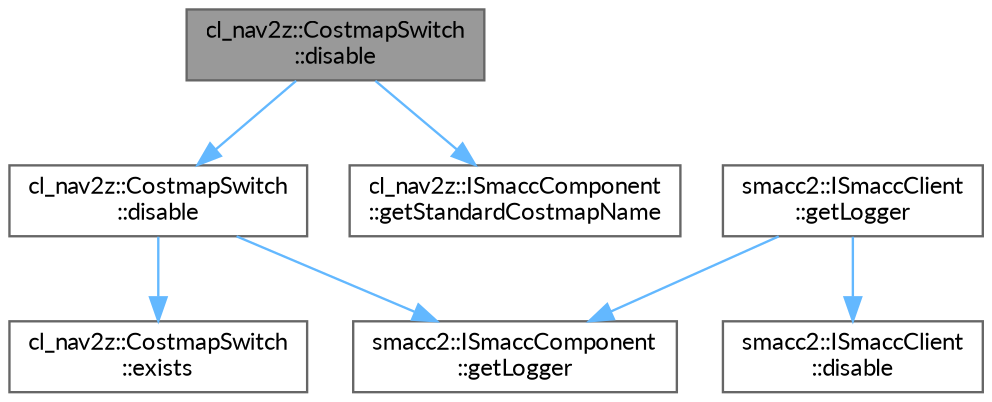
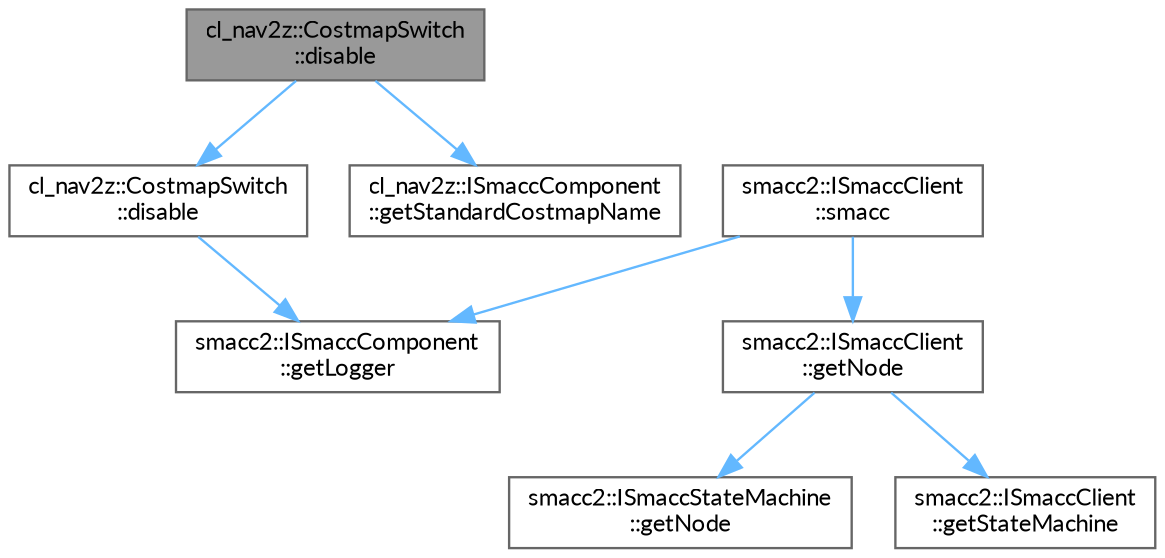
  digraph {
    fontname=Lato
    rankdir=TB
    node [color=grey40 fillcolor=white fontname=Lato fontsize=10 shape=box style=filled]
    edge [color=steelblue1 fontname=Lato fontsize=10 labelfontname=Helvetica labelfontsize=10 style=solid]
    n1 [color=gray40 fillcolor=grey60 fontcolor=black height=0.2 label="cl_nav2z::CostmapSwitch\l::disable" width=0.4]
    n2 [height=0.2 label="cl_nav2z::CostmapSwitch\l::disable" width=0.4]
    n3 [height=0.2 label="cl_nav2z::ISmaccComponent\l::getStandardCostmapName" width=0.4]
-   n4 [height=0.2 label="cl_nav2z::CostmapSwitch\l::exists" width=0.4]
    n5 [height=0.2 label="smacc2::ISmaccComponent\l::getLogger" width=0.4]
-   n6 [height=0.2 label="smacc2::ISmaccClient\l::getLogger" width=0.4]
-   n7 [height=0.2 label="smacc2::ISmaccClient\l::disable" width=0.4]
+   n6 [height=0.2 label="smacc2::ISmaccClient\l::smacc" width=0.4]
+   n7 [height=0.2 label="smacc2::ISmaccClient\l::getNode" width=0.4]
+   n8 [height=0.2 label="smacc2::ISmaccStateMachine\l::getNode" width=0.4]
+   n9 [height=0.2 label="smacc2::ISmaccClient\l::getStateMachine" width=0.4]
    n1 -> n2
    n1 -> n3
-   n2 -> n4
    n2 -> n5
    n6 -> n5
    n6 -> n7
+   n7 -> n8
+   n7 -> n9
  }
